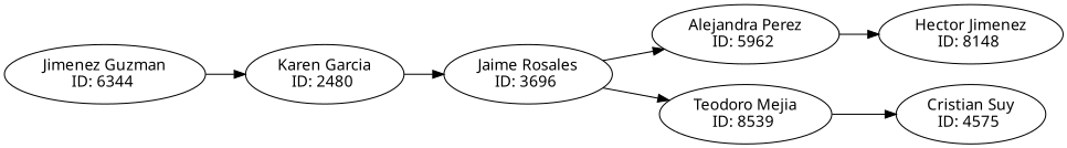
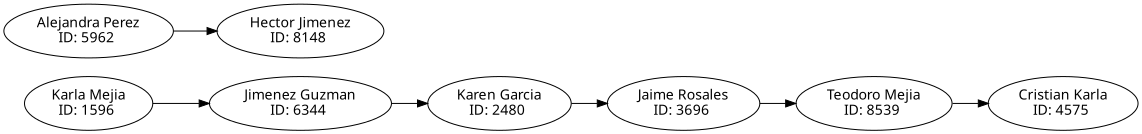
  digraph {
    fontname="Noto Sans"
    rankdir=LR
    node [fontname="Noto Sans" shape=oval]
    edge [fontname="Noto Sans"]
-   n1 [label="Cristian Suy\nID: 4575 "]
+   n1 [label="Cristian Karla\nID: 4575 "]
+   n2 [label="Karla Mejia\nID: 1596 "]
    n3 [label="Jimenez Guzman\nID: 6344 "]
    n4 [label="Karen Garcia\nID: 2480 "]
    n5 [label="Jaime Rosales\nID: 3696 "]
    n6 [label="Alejandra Perez\nID: 5962 "]
    n7 [label="Teodoro Mejia\nID: 8539 "]
    n8 [label="Hector Jimenez\nID: 8148 "]
+   n2 -> n3
    n3 -> n4
    n4 -> n5
-   n5 -> n6
    n5 -> n7
    n6 -> n8
    n7 -> n1
  }
